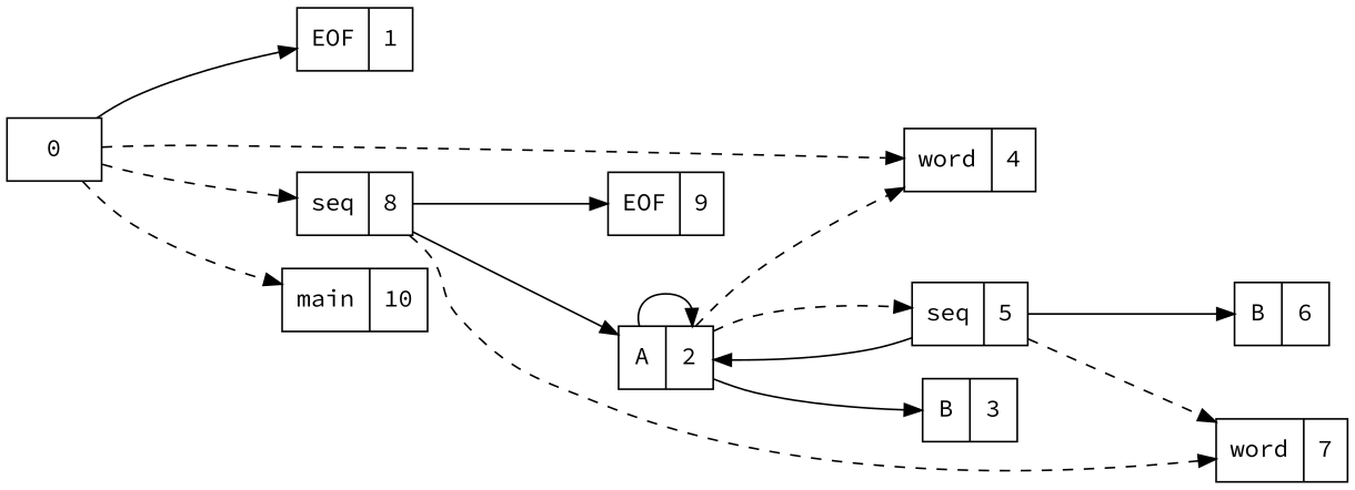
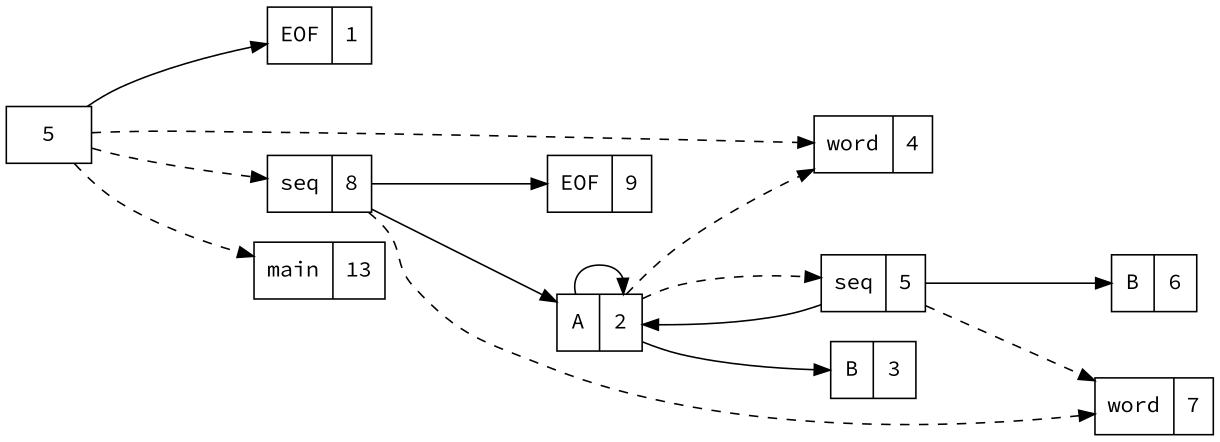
  digraph {
    fontname="Source Code Pro"
    rankdir=LR
    node [fontname="Source Code Pro" shape=record]
    edge [fontname="Source Code Pro" style=solid]
-   n1 [label=0]
+   n1 [label=5]
    n2 [label="{EOF|1}"]
    n3 [label="{word|4}"]
    n4 [label="{seq|8}"]
-   n5 [label="{main|10}"]
+   n5 [label="{main|13}"]
    n6 [label="{A|2}"]
    n7 [label="{B|3}"]
    n8 [label="{seq|5}"]
    n9 [label="{word|7}"]
    n10 [label="{EOF|9}"]
    n11 [label="{B|6}"]
    n1 -> n2 [label="        "]
    n1 -> n3 [label="        " style=dashed]
    n1 -> n4 [label="        " style=dashed]
    n1 -> n5 [label="        " style=dashed]
    n4 -> n6 [label="        "]
    n4 -> n9 [label="        " style=dashed]
    n4 -> n10 [label="        "]
    n6 -> n3 [label="        " style=dashed]
    n6 -> n6 [label="        "]
    n6 -> n7 [label="        "]
    n6 -> n8 [label="        " style=dashed]
    n8 -> n6 [label="        "]
    n8 -> n9 [label="        " style=dashed]
    n8 -> n11 [label="        "]
  }
